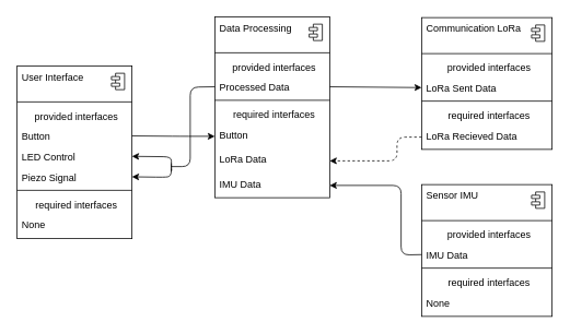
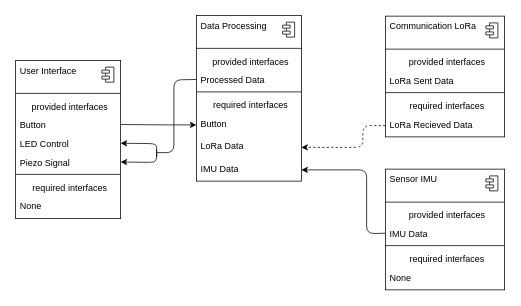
  <mxCell id="0" />
  <mxCell id="1" parent="0" />
  <mxCell id="2" value="" style="fontStyle=1;align=center;verticalAlign=top;childLayout=stackLayout;horizontal=1;horizontalStack=0;resizeParent=1;resizeParentMax=0;resizeLast=0;marginBottom=0;" parent="1" vertex="1"><mxGeometry x="20" y="80" width="140" height="211" as="geometry" /></mxCell>
  <mxCell id="3" value="User Interface" style="html=1;align=left;spacingLeft=4;verticalAlign=top;strokeColor=none;fillColor=none;" parent="2" vertex="1"><mxGeometry width="140" height="40" as="geometry" /></mxCell>
  <mxCell id="4" value="" style="shape=module;jettyWidth=10;jettyHeight=4;" parent="3" vertex="1"><mxGeometry x="1" width="16" height="20" relative="1" as="geometry"><mxPoint x="-25" y="9" as="offset" /></mxGeometry></mxCell>
  <mxCell id="5" value="" style="line;strokeWidth=1;fillColor=none;align=left;verticalAlign=middle;spacingTop=-1;spacingLeft=3;spacingRight=3;rotatable=0;labelPosition=right;points=[];portConstraint=eastwest;" parent="2" vertex="1"><mxGeometry y="40" width="140" height="8" as="geometry" /></mxCell>
  <mxCell id="6" value="provided interfaces" style="html=1;align=center;spacingLeft=4;verticalAlign=top;strokeColor=none;fillColor=none;" parent="2" vertex="1"><mxGeometry y="48" width="140" height="25" as="geometry" /></mxCell>
  <mxCell id="7" value="Button" style="html=1;align=left;spacingLeft=4;verticalAlign=top;strokeColor=none;fillColor=none;" parent="2" vertex="1"><mxGeometry y="73" width="140" height="25" as="geometry" /></mxCell>
  <mxCell id="8" value="LED Control" style="html=1;align=left;spacingLeft=4;verticalAlign=top;strokeColor=none;fillColor=none;" parent="2" vertex="1"><mxGeometry y="98" width="140" height="25" as="geometry" /></mxCell>
  <mxCell id="9" value="Piezo Signal" style="html=1;align=left;spacingLeft=4;verticalAlign=top;strokeColor=none;fillColor=none;" parent="2" vertex="1"><mxGeometry y="123" width="140" height="25" as="geometry" /></mxCell>
  <mxCell id="10" value="" style="line;strokeWidth=1;fillColor=none;align=left;verticalAlign=middle;spacingTop=-1;spacingLeft=3;spacingRight=3;rotatable=0;labelPosition=right;points=[];portConstraint=eastwest;" parent="2" vertex="1"><mxGeometry y="148" width="140" height="8" as="geometry" /></mxCell>
  <mxCell id="11" value="required interfaces" style="html=1;align=center;spacingLeft=4;verticalAlign=top;strokeColor=none;fillColor=none;" parent="2" vertex="1"><mxGeometry y="156" width="140" height="25" as="geometry" /></mxCell>
  <mxCell id="12" value="None" style="html=1;align=left;spacingLeft=4;verticalAlign=top;strokeColor=none;fillColor=none;" parent="2" vertex="1"><mxGeometry y="181" width="140" height="30" as="geometry" /></mxCell>
  <mxCell id="13" value="" style="fontStyle=1;align=center;verticalAlign=top;childLayout=stackLayout;horizontal=1;horizontalStack=0;resizeParent=1;resizeParentMax=0;resizeLast=0;marginBottom=0;" parent="1" vertex="1"><mxGeometry x="261" y="20" width="140" height="221" as="geometry" /></mxCell>
  <mxCell id="14" value="Data Processing" style="html=1;align=left;spacingLeft=4;verticalAlign=top;strokeColor=none;fillColor=none;" parent="13" vertex="1"><mxGeometry width="140" height="40" as="geometry" /></mxCell>
  <mxCell id="15" value="" style="shape=module;jettyWidth=10;jettyHeight=4;" parent="14" vertex="1"><mxGeometry x="1" width="16" height="20" relative="1" as="geometry"><mxPoint x="-25" y="9" as="offset" /></mxGeometry></mxCell>
  <mxCell id="16" value="" style="line;strokeWidth=1;fillColor=none;align=left;verticalAlign=middle;spacingTop=-1;spacingLeft=3;spacingRight=3;rotatable=0;labelPosition=right;points=[];portConstraint=eastwest;" parent="13" vertex="1"><mxGeometry y="40" width="140" height="8" as="geometry" /></mxCell>
  <mxCell id="17" value="provided interfaces" style="html=1;align=center;spacingLeft=4;verticalAlign=top;strokeColor=none;fillColor=none;" parent="13" vertex="1"><mxGeometry y="48" width="140" height="25" as="geometry" /></mxCell>
  <mxCell id="18" value="Processed Data" style="html=1;align=left;spacingLeft=4;verticalAlign=top;strokeColor=none;fillColor=none;" parent="13" vertex="1"><mxGeometry y="73" width="140" height="25" as="geometry" /></mxCell>
  <mxCell id="19" value="" style="line;strokeWidth=1;fillColor=none;align=left;verticalAlign=middle;spacingTop=-1;spacingLeft=3;spacingRight=3;rotatable=0;labelPosition=right;points=[];portConstraint=eastwest;" parent="13" vertex="1"><mxGeometry y="98" width="140" height="8" as="geometry" /></mxCell>
  <mxCell id="20" value="required interfaces" style="html=1;align=center;spacingLeft=4;verticalAlign=top;strokeColor=none;fillColor=none;" parent="13" vertex="1"><mxGeometry y="106" width="140" height="25" as="geometry" /></mxCell>
  <mxCell id="21" value="Button" style="html=1;align=left;spacingLeft=4;verticalAlign=top;strokeColor=none;fillColor=none;" parent="13" vertex="1"><mxGeometry y="131" width="140" height="30" as="geometry" /></mxCell>
  <mxCell id="22" value="LoRa Data" style="html=1;align=left;spacingLeft=4;verticalAlign=top;strokeColor=none;fillColor=none;" parent="13" vertex="1"><mxGeometry y="161" width="140" height="30" as="geometry" /></mxCell>
  <mxCell id="23" value="IMU Data" style="html=1;align=left;spacingLeft=4;verticalAlign=top;strokeColor=none;fillColor=none;" parent="13" vertex="1"><mxGeometry y="191" width="140" height="30" as="geometry" /></mxCell>
  <mxCell id="24" value="" style="fontStyle=1;align=center;verticalAlign=top;childLayout=stackLayout;horizontal=1;horizontalStack=0;resizeParent=1;resizeParentMax=0;resizeLast=0;marginBottom=0;" parent="1" vertex="1"><mxGeometry x="513" y="225" width="159" height="161" as="geometry" /></mxCell>
  <mxCell id="25" value="Sensor IMU " style="html=1;align=left;spacingLeft=4;verticalAlign=top;strokeColor=none;fillColor=none;" parent="24" vertex="1"><mxGeometry width="159" height="40" as="geometry" /></mxCell>
  <mxCell id="26" value="" style="shape=module;jettyWidth=10;jettyHeight=4;" parent="25" vertex="1"><mxGeometry x="1" width="16" height="20" relative="1" as="geometry"><mxPoint x="-25" y="9" as="offset" /></mxGeometry></mxCell>
  <mxCell id="27" value="" style="line;strokeWidth=1;fillColor=none;align=left;verticalAlign=middle;spacingTop=-1;spacingLeft=3;spacingRight=3;rotatable=0;labelPosition=right;points=[];portConstraint=eastwest;" parent="24" vertex="1"><mxGeometry y="40" width="159" height="8" as="geometry" /></mxCell>
  <mxCell id="28" value="provided interfaces" style="html=1;align=center;spacingLeft=4;verticalAlign=top;strokeColor=none;fillColor=none;" parent="24" vertex="1"><mxGeometry y="48" width="159" height="25" as="geometry" /></mxCell>
  <mxCell id="29" value="IMU Data" style="html=1;align=left;spacingLeft=4;verticalAlign=top;strokeColor=none;fillColor=none;" parent="24" vertex="1"><mxGeometry y="73" width="159" height="25" as="geometry" /></mxCell>
  <mxCell id="30" value="" style="line;strokeWidth=1;fillColor=none;align=left;verticalAlign=middle;spacingTop=-1;spacingLeft=3;spacingRight=3;rotatable=0;labelPosition=right;points=[];portConstraint=eastwest;" parent="24" vertex="1"><mxGeometry y="98" width="159" height="8" as="geometry" /></mxCell>
  <mxCell id="31" value="required interfaces" style="html=1;align=center;spacingLeft=4;verticalAlign=top;strokeColor=none;fillColor=none;" parent="24" vertex="1"><mxGeometry y="106" width="159" height="25" as="geometry" /></mxCell>
  <mxCell id="32" value="None" style="html=1;align=left;spacingLeft=4;verticalAlign=top;strokeColor=none;fillColor=none;" parent="24" vertex="1"><mxGeometry y="131" width="159" height="30" as="geometry" /></mxCell>
  <mxCell id="33" value="" style="fontStyle=1;align=center;verticalAlign=top;childLayout=stackLayout;horizontal=1;horizontalStack=0;resizeParent=1;resizeParentMax=0;resizeLast=0;marginBottom=0;" parent="1" vertex="1"><mxGeometry x="513" y="21" width="159" height="161" as="geometry" /></mxCell>
  <mxCell id="34" value="Communication LoRa" style="html=1;align=left;spacingLeft=4;verticalAlign=top;strokeColor=none;fillColor=none;" parent="33" vertex="1"><mxGeometry width="159" height="40" as="geometry" /></mxCell>
  <mxCell id="35" value="" style="shape=module;jettyWidth=10;jettyHeight=4;" parent="34" vertex="1"><mxGeometry x="1" width="16" height="20" relative="1" as="geometry"><mxPoint x="-25" y="9" as="offset" /></mxGeometry></mxCell>
  <mxCell id="36" value="" style="line;strokeWidth=1;fillColor=none;align=left;verticalAlign=middle;spacingTop=-1;spacingLeft=3;spacingRight=3;rotatable=0;labelPosition=right;points=[];portConstraint=eastwest;" parent="33" vertex="1"><mxGeometry y="40" width="159" height="8" as="geometry" /></mxCell>
  <mxCell id="37" value="provided interfaces" style="html=1;align=center;spacingLeft=4;verticalAlign=top;strokeColor=none;fillColor=none;" parent="33" vertex="1"><mxGeometry y="48" width="159" height="25" as="geometry" /></mxCell>
  <mxCell id="38" value="LoRa Sent Data" style="html=1;align=left;spacingLeft=4;verticalAlign=top;strokeColor=none;fillColor=none;" parent="33" vertex="1"><mxGeometry y="73" width="159" height="25" as="geometry" /></mxCell>
  <mxCell id="39" value="" style="line;strokeWidth=1;fillColor=none;align=left;verticalAlign=middle;spacingTop=-1;spacingLeft=3;spacingRight=3;rotatable=0;labelPosition=right;points=[];portConstraint=eastwest;" parent="33" vertex="1"><mxGeometry y="98" width="159" height="8" as="geometry" /></mxCell>
  <mxCell id="40" value="required interfaces" style="html=1;align=center;spacingLeft=4;verticalAlign=top;strokeColor=none;fillColor=none;" parent="33" vertex="1"><mxGeometry y="106" width="159" height="25" as="geometry" /></mxCell>
  <mxCell id="41" value="LoRa Recieved Data" style="html=1;align=left;spacingLeft=4;verticalAlign=top;strokeColor=none;fillColor=none;" parent="33" vertex="1"><mxGeometry y="131" width="159" height="30" as="geometry" /></mxCell>
  <mxCell id="42" value="" style="endArrow=classic;html=1;rounded=1;exitX=1;exitY=0.5;exitDx=0;exitDy=0;entryX=0;entryY=0.5;entryDx=0;entryDy=0;curved=0;" parent="1" source="7" target="21" edge="1"><mxGeometry width="50" height="50" relative="1" as="geometry"><mxPoint x="281" y="311" as="sourcePoint" /><mxPoint x="331" y="261" as="targetPoint" /><Array as="points"><mxPoint x="219" y="166" /></Array></mxGeometry></mxCell>
  <mxCell id="43" value="" style="endArrow=classic;html=1;rounded=1;curved=0;exitX=0;exitY=0.5;exitDx=0;exitDy=0;entryX=1;entryY=0.5;entryDx=0;entryDy=0;" parent="1" source="29" target="23" edge="1"><mxGeometry width="50" height="50" relative="1" as="geometry"><mxPoint x="408" y="281" as="sourcePoint" /><mxPoint x="458" y="231" as="targetPoint" /><Array as="points"><mxPoint x="488" y="311" /><mxPoint x="488" y="226" /></Array></mxGeometry></mxCell>
  <mxCell id="44" value="" style="endArrow=none;html=1;rounded=1;entryX=0;entryY=0.5;entryDx=0;entryDy=0;curved=0;" parent="1" target="18" edge="1"><mxGeometry width="50" height="50" relative="1" as="geometry"><mxPoint x="208" y="203" as="sourcePoint" /><mxPoint x="236" y="213" as="targetPoint" /><Array as="points"><mxPoint x="231" y="203" /><mxPoint x="231" y="106" /></Array></mxGeometry></mxCell>
  <mxCell id="45" value="" style="endArrow=classic;html=1;rounded=1;entryX=1;entryY=0.5;entryDx=0;entryDy=0;curved=0;" parent="1" target="8" edge="1"><mxGeometry width="50" height="50" relative="1" as="geometry"><mxPoint x="208" y="206" as="sourcePoint" /><mxPoint x="242" y="230" as="targetPoint" /><Array as="points"><mxPoint x="208" y="210" /><mxPoint x="208" y="191" /></Array></mxGeometry></mxCell>
  <mxCell id="46" value="" style="endArrow=classic;html=1;rounded=1;strokeColor=default;align=center;verticalAlign=middle;fontFamily=Helvetica;fontSize=11;fontColor=default;labelBackgroundColor=default;curved=0;entryX=1;entryY=0.5;entryDx=0;entryDy=0;" parent="1" target="9" edge="1"><mxGeometry width="50" height="50" relative="1" as="geometry"><mxPoint x="208" y="199" as="sourcePoint" /><mxPoint x="241" y="241" as="targetPoint" /><Array as="points"><mxPoint x="208" y="215" /><mxPoint x="199" y="216" /></Array></mxGeometry></mxCell>
  <mxCell id="47" value="" style="endArrow=classic;html=1;rounded=1;exitX=0;exitY=0.5;exitDx=0;exitDy=0;entryX=1;entryY=0.5;entryDx=0;entryDy=0;curved=0;dashed=1;" edge="1" parent="1" source="41" target="22"><mxGeometry width="50" height="50" relative="1" as="geometry"><mxPoint x="437" y="43" as="sourcePoint" /><mxPoint x="487" y="-7" as="targetPoint" /><Array as="points"><mxPoint x="483" y="167" /><mxPoint x="483" y="196" /></Array></mxGeometry></mxCell>
- <mxCell id="48" value="" style="endArrow=classic;html=1;rounded=0;exitX=1;exitY=0.5;exitDx=0;exitDy=0;entryX=0;entryY=0.5;entryDx=0;entryDy=0;" edge="1" parent="1" source="18" target="38"><mxGeometry width="50" height="50" relative="1" as="geometry"><mxPoint x="445" y="92" as="sourcePoint" /><mxPoint x="495" y="42" as="targetPoint" /></mxGeometry></mxCell>
